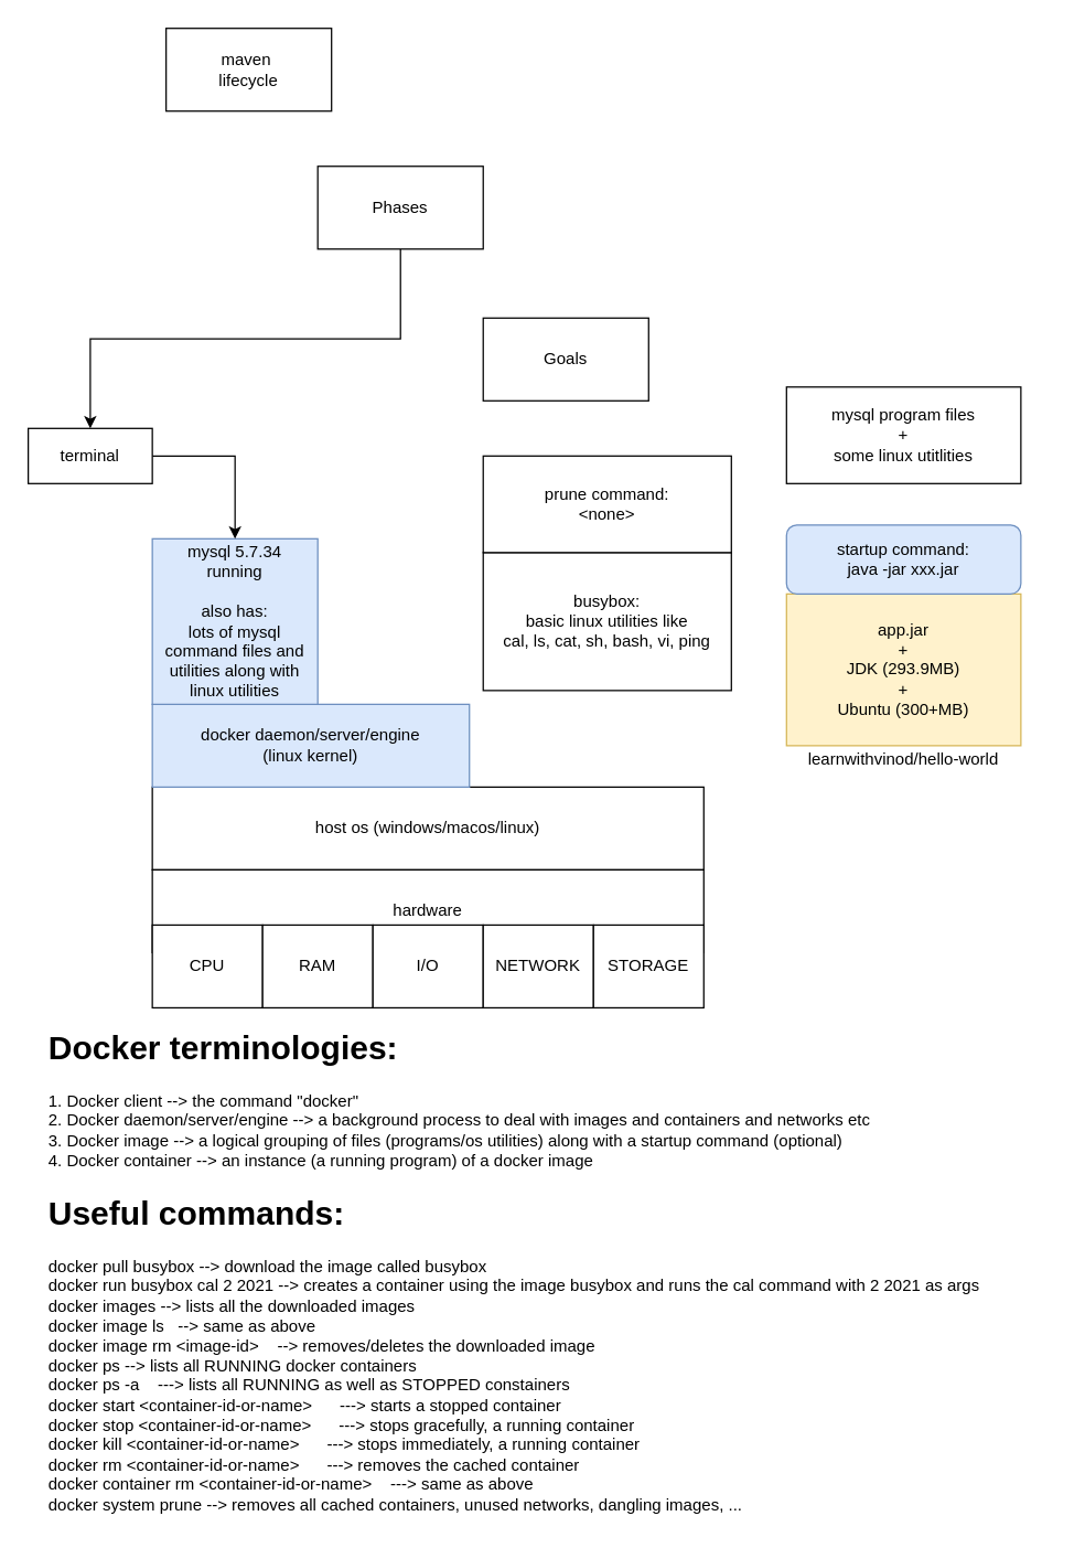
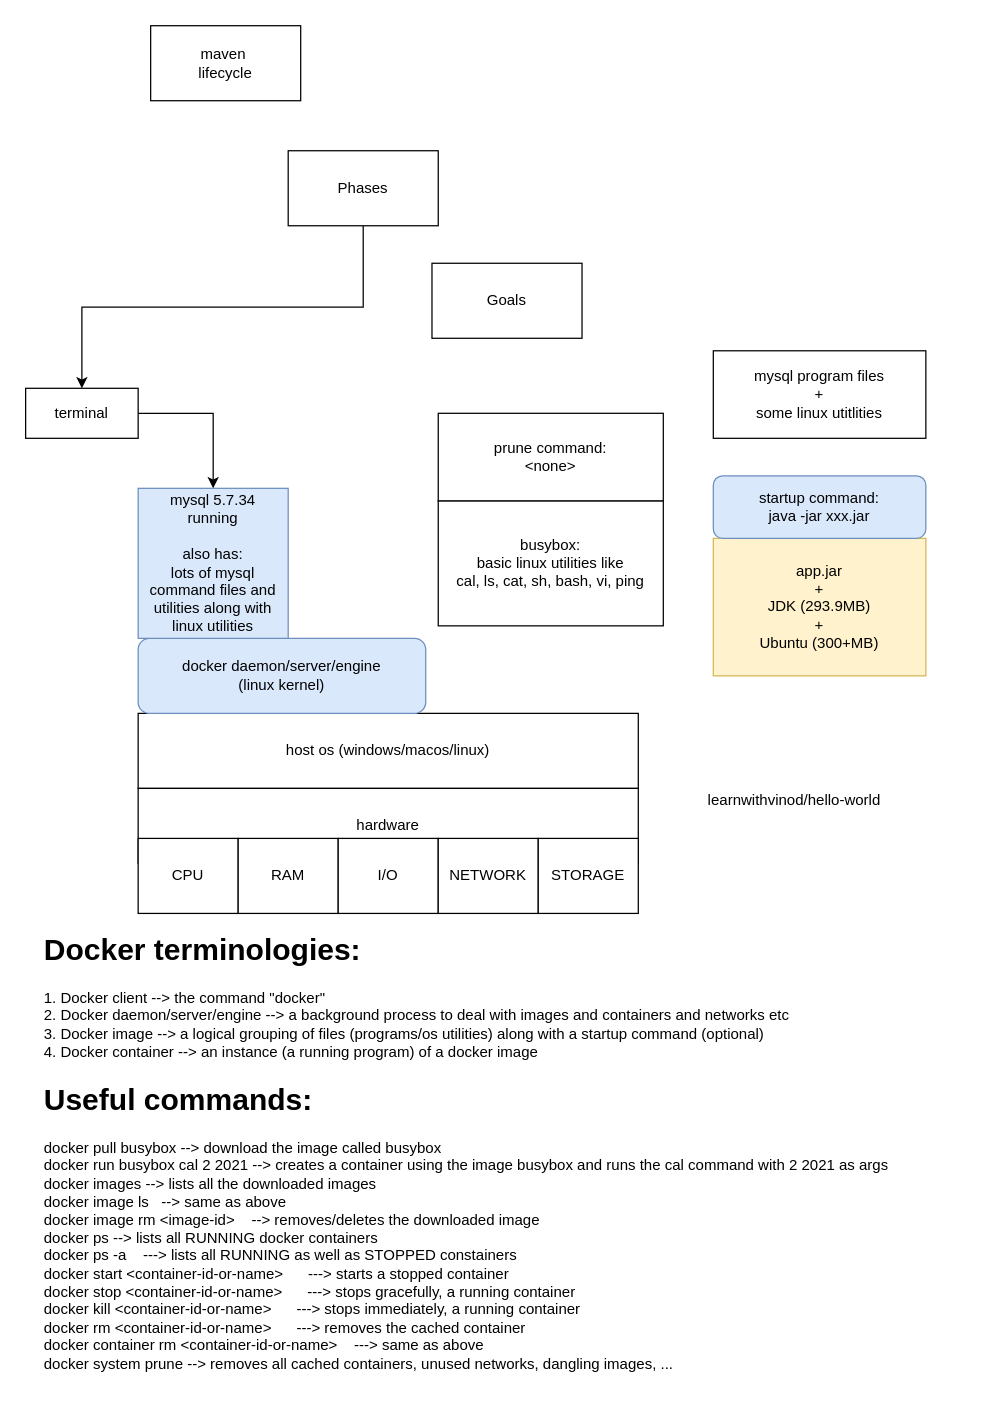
  <mxCell id="0" />
  <mxCell id="1" parent="0" />
  <mxCell id="2" value="maven&amp;nbsp;&lt;br&gt;lifecycle" style="rounded=0;whiteSpace=wrap;html=1;" vertex="1" parent="1"><mxGeometry x="120" y="20" width="120" height="60" as="geometry" /></mxCell>
  <mxCell id="3" style="edgeStyle=orthogonalEdgeStyle;rounded=0;orthogonalLoop=1;jettySize=auto;html=1;exitX=0.5;exitY=1;exitDx=0;exitDy=0;" edge="1" parent="1" source="4" target="23"><mxGeometry relative="1" as="geometry" /></mxCell>
  <mxCell id="4" value="Phases" style="rounded=0;whiteSpace=wrap;html=1;" vertex="1" parent="1"><mxGeometry x="230" y="120" width="120" height="60" as="geometry" /></mxCell>
- <mxCell id="5" value="Goals" style="rounded=0;whiteSpace=wrap;html=1;" vertex="1" parent="1"><mxGeometry x="350" y="230" width="120" height="60" as="geometry" /></mxCell>
+ <mxCell id="5" value="Goals" style="rounded=0;whiteSpace=wrap;html=1;" vertex="1" parent="1"><mxGeometry x="345" y="210" width="120" height="60" as="geometry" /></mxCell>
  <mxCell id="6" value="host os (windows/macos/linux)" style="rounded=0;whiteSpace=wrap;html=1;" vertex="1" parent="1"><mxGeometry x="110" y="570" width="400" height="60" as="geometry" /></mxCell>
  <mxCell id="7" value="hardware" style="rounded=0;whiteSpace=wrap;html=1;" vertex="1" parent="1"><mxGeometry x="110" y="630" width="400" height="60" as="geometry" /></mxCell>
- <mxCell id="8" value="docker daemon/server/engine&lt;br&gt;(linux kernel)" style="rounded=0;whiteSpace=wrap;html=1;fillColor=#dae8fc;strokeColor=#6c8ebf;" vertex="1" parent="1"><mxGeometry x="110" y="510" width="230" height="60" as="geometry" /></mxCell>
+ <mxCell id="8" value="docker daemon/server/engine&lt;br&gt;(linux kernel)" style="whiteSpace=wrap;html=1;fillColor=#dae8fc;strokeColor=#6c8ebf;rounded=1;" vertex="1" parent="1"><mxGeometry x="110" y="510" width="230" height="60" as="geometry" /></mxCell>
  <mxCell id="9" value="CPU" style="rounded=0;whiteSpace=wrap;html=1;" vertex="1" parent="1"><mxGeometry x="110" y="670" width="80" height="60" as="geometry" /></mxCell>
  <mxCell id="10" value="RAM" style="rounded=0;whiteSpace=wrap;html=1;" vertex="1" parent="1"><mxGeometry x="190" y="670" width="80" height="60" as="geometry" /></mxCell>
  <mxCell id="11" value="I/O" style="rounded=0;whiteSpace=wrap;html=1;" vertex="1" parent="1"><mxGeometry x="270" y="670" width="80" height="60" as="geometry" /></mxCell>
  <mxCell id="12" value="NETWORK" style="rounded=0;whiteSpace=wrap;html=1;" vertex="1" parent="1"><mxGeometry x="350" y="670" width="80" height="60" as="geometry" /></mxCell>
  <mxCell id="13" value="STORAGE" style="rounded=0;whiteSpace=wrap;html=1;" vertex="1" parent="1"><mxGeometry x="430" y="670" width="80" height="60" as="geometry" /></mxCell>
  <mxCell id="14" value="mysql program files&lt;br&gt;+&lt;br&gt;some linux utitlities" style="rounded=0;whiteSpace=wrap;html=1;" vertex="1" parent="1"><mxGeometry x="570" y="280" width="170" height="70" as="geometry" /></mxCell>
  <mxCell id="15" value="app.jar&lt;br&gt;+&lt;br&gt;JDK (293.9MB)&lt;br&gt;+&lt;br&gt;Ubuntu (300+MB)" style="rounded=0;whiteSpace=wrap;html=1;fillColor=#fff2cc;strokeColor=#d6b656;" vertex="1" parent="1"><mxGeometry x="570" y="430" width="170" height="110" as="geometry" /></mxCell>
  <mxCell id="16" value="startup command:&lt;br&gt;java -jar xxx.jar" style="whiteSpace=wrap;html=1;fillColor=#dae8fc;strokeColor=#6c8ebf;rounded=1;" vertex="1" parent="1"><mxGeometry x="570" y="380" width="170" height="50" as="geometry" /></mxCell>
  <mxCell id="17" value="busybox:&lt;br&gt;basic linux utilities like&lt;br&gt;cal, ls, cat, sh, bash, vi, ping" style="rounded=0;whiteSpace=wrap;html=1;" vertex="1" parent="1"><mxGeometry x="350" y="400" width="180" height="100" as="geometry" /></mxCell>
  <mxCell id="18" value="prune command:&lt;br&gt;&amp;lt;none&amp;gt;" style="rounded=0;whiteSpace=wrap;html=1;" vertex="1" parent="1"><mxGeometry x="350" y="330" width="180" height="70" as="geometry" /></mxCell>
  <mxCell id="19" value="&lt;h1&gt;Docker terminologies:&lt;/h1&gt;&lt;div&gt;1. Docker client --&amp;gt; the command &quot;docker&quot;&lt;/div&gt;&lt;div&gt;2. Docker daemon/server/engine --&amp;gt; a background process to deal with images and containers and networks etc&lt;/div&gt;&lt;div&gt;3. Docker image --&amp;gt; a logical grouping of files (programs/os utilities) along with a startup command (optional)&lt;/div&gt;&lt;div&gt;4. Docker container --&amp;gt; an instance (a running program) of a docker image&lt;/div&gt;" style="text;html=1;strokeColor=none;fillColor=none;spacing=5;spacingTop=-20;whiteSpace=wrap;overflow=hidden;rounded=0;" vertex="1" parent="1"><mxGeometry x="30" y="740" width="650" height="120" as="geometry" /></mxCell>
  <mxCell id="20" value="&lt;h1&gt;Useful commands:&lt;/h1&gt;&lt;div&gt;docker pull busybox --&amp;gt; download the image called busybox&lt;/div&gt;&lt;div&gt;docker run busybox cal 2 2021 --&amp;gt; creates a container using the image busybox and runs the cal command with 2 2021 as args&lt;/div&gt;&lt;div&gt;docker images --&amp;gt; lists all the downloaded images&lt;/div&gt;&lt;div&gt;docker image ls&amp;nbsp; &amp;nbsp;--&amp;gt; same as above&lt;/div&gt;&lt;div&gt;docker image rm &amp;lt;image-id&amp;gt;&amp;nbsp; &amp;nbsp; --&amp;gt; removes/deletes the downloaded image&lt;/div&gt;&lt;div&gt;docker ps --&amp;gt; lists all RUNNING docker containers&lt;/div&gt;&lt;div&gt;docker ps -a&amp;nbsp; &amp;nbsp; ---&amp;gt; lists all RUNNING as well as STOPPED constainers&lt;/div&gt;&lt;div&gt;docker start &amp;lt;container-id-or-name&amp;gt;&amp;nbsp; &amp;nbsp; &amp;nbsp; ---&amp;gt; starts a stopped container&lt;/div&gt;&lt;div&gt;docker stop &amp;lt;container-id-or-name&amp;gt;&amp;nbsp; &amp;nbsp; &amp;nbsp; ---&amp;gt; stops gracefully, a running container&lt;br&gt;&lt;/div&gt;&lt;div&gt;docker kill &amp;lt;container-id-or-name&amp;gt;&amp;nbsp; &amp;nbsp; &amp;nbsp; ---&amp;gt; stops immediately, a running container&lt;br&gt;&lt;/div&gt;&lt;div&gt;docker rm &amp;lt;container-id-or-name&amp;gt;&amp;nbsp; &amp;nbsp; &amp;nbsp; ---&amp;gt; removes the cached container&lt;br&gt;&lt;/div&gt;&lt;div&gt;docker container rm &amp;lt;container-id-or-name&amp;gt;&amp;nbsp; &amp;nbsp; ---&amp;gt; same as above&lt;/div&gt;&lt;div&gt;docker system prune --&amp;gt; removes all cached containers, unused networks, dangling images, ...&lt;/div&gt;&lt;div&gt;&lt;br&gt;&lt;/div&gt;&lt;div&gt;&lt;br&gt;&lt;/div&gt;" style="text;html=1;strokeColor=none;fillColor=none;spacing=5;spacingTop=-20;whiteSpace=wrap;overflow=hidden;rounded=0;" vertex="1" parent="1"><mxGeometry x="30" y="860" width="735" height="240" as="geometry" /></mxCell>
  <mxCell id="21" value="mysql 5.7.34&lt;br&gt;running&lt;br&gt;&lt;br&gt;also has:&lt;br&gt;lots of mysql command files and utilities along with linux utilities" style="rounded=0;whiteSpace=wrap;html=1;fillColor=#dae8fc;strokeColor=#6c8ebf;" vertex="1" parent="1"><mxGeometry x="110" y="390" width="120" height="120" as="geometry" /></mxCell>
  <mxCell id="22" style="edgeStyle=orthogonalEdgeStyle;rounded=0;orthogonalLoop=1;jettySize=auto;html=1;exitX=1;exitY=0.5;exitDx=0;exitDy=0;" edge="1" parent="1" source="23" target="21"><mxGeometry relative="1" as="geometry" /></mxCell>
  <mxCell id="23" value="terminal" style="rounded=0;whiteSpace=wrap;html=1;" vertex="1" parent="1"><mxGeometry x="20" y="310" width="90" height="40" as="geometry" /></mxCell>
- <mxCell id="24" value="learnwithvinod/hello-world" style="text;html=1;strokeColor=none;fillColor=none;align=center;verticalAlign=middle;whiteSpace=wrap;rounded=0;" vertex="1" parent="1"><mxGeometry x="575" y="540" width="160" height="20" as="geometry" /></mxCell>
+ <mxCell id="24" value="learnwithvinod/hello-world" style="text;html=1;strokeColor=none;fillColor=none;align=center;verticalAlign=middle;whiteSpace=wrap;rounded=0;" vertex="1" parent="1"><mxGeometry x="555" y="630" width="160" height="20" as="geometry" /></mxCell>
